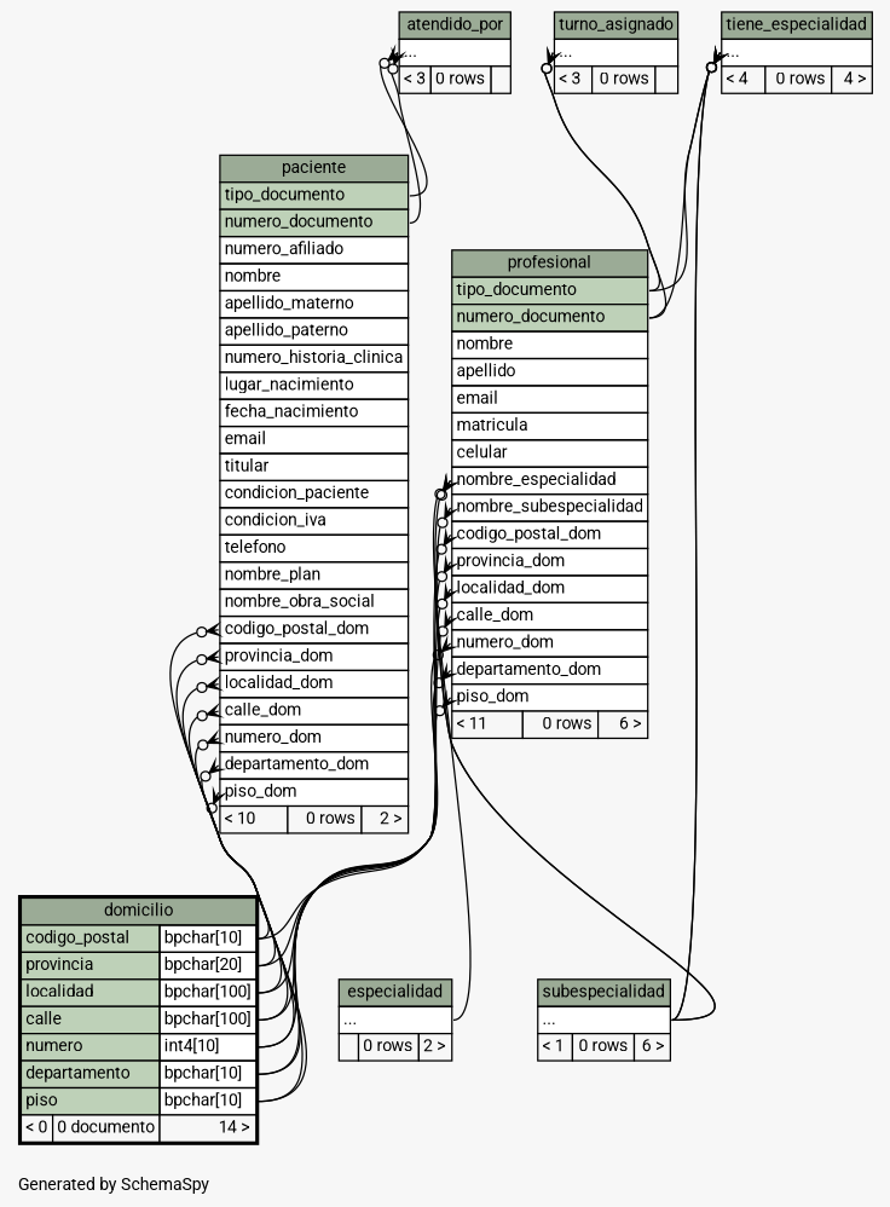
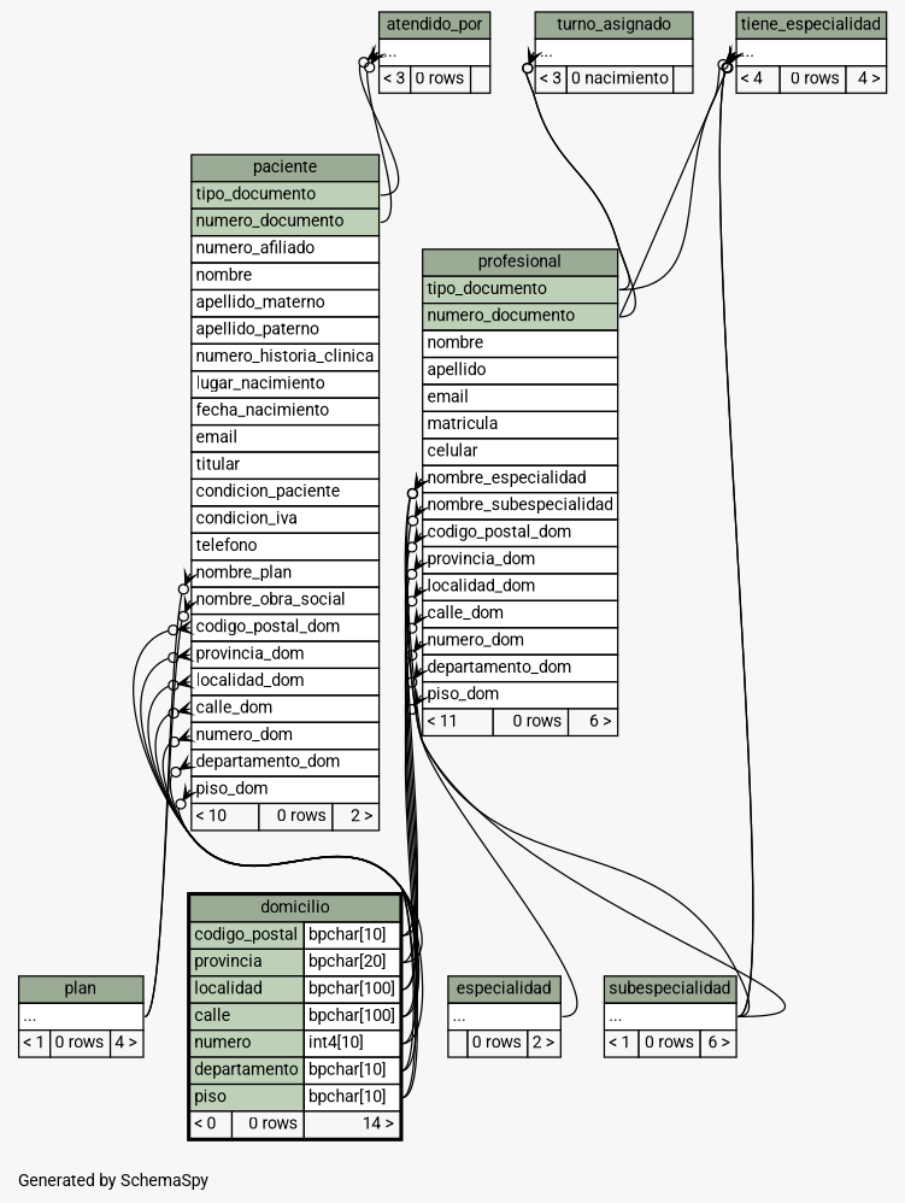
  digraph {
    bgcolor="#f7f7f7"
    fontname=Roboto
    fontsize=11
    label="\nGenerated by SchemaSpy"
    labeljust=l
    nodesep=0.18
    rankdir=TB
    ranksep=0.46
    node [fontname=Roboto fontsize=11 shape=plaintext]
    edge [arrowhead=none arrowsize=0.8 arrowtail=crowodot dir=back fontname=Roboto headport="elipses:e" tailport="elipses:w"]
    n1 [label=<     <TABLE BORDER="0" CELLBORDER="1" CELLSPACING="0" BGCOLOR="#ffffff">       <TR><TD COLSPAN="3" BGCOLOR="#9bab96" ALIGN="CENTER">atendido_por</TD></TR>       <TR><TD PORT="elipses" COLSPAN="3" ALIGN="LEFT">...</TD></TR>       <TR><TD ALIGN="LEFT" BGCOLOR="#f7f7f7">&lt; 3</TD><TD ALIGN="RIGHT" BGCOLOR="#f7f7f7">0 rows</TD><TD ALIGN="RIGHT" BGCOLOR="#f7f7f7">  </TD></TR>     </TABLE>>]
    n2 [label=<     <TABLE BORDER="0" CELLBORDER="1" CELLSPACING="0" BGCOLOR="#ffffff">       <TR><TD COLSPAN="3" BGCOLOR="#9bab96" ALIGN="CENTER">paciente</TD></TR>       <TR><TD PORT="tipo_documento" COLSPAN="3" BGCOLOR="#bed1b8" ALIGN="LEFT">tipo_documento</TD></TR>       <TR><TD PORT="numero_documento" COLSPAN="3" BGCOLOR="#bed1b8" ALIGN="LEFT">numero_documento</TD></TR>       <TR><TD PORT="numero_afiliado" COLSPAN="3" ALIGN="LEFT">numero_afiliado</TD></TR>       <TR><TD PORT="nombre" COLSPAN="3" ALIGN="LEFT">nombre</TD></TR>       <TR><TD PORT="apellido_materno" COLSPAN="3" ALIGN="LEFT">apellido_materno</TD></TR>       <TR><TD PORT="apellido_paterno" COLSPAN="3" ALIGN="LEFT">apellido_paterno</TD></TR>       <TR><TD PORT="numero_historia_clinica" COLSPAN="3" ALIGN="LEFT">numero_historia_clinica</TD></TR>       <TR><TD PORT="lugar_nacimiento" COLSPAN="3" ALIGN="LEFT">lugar_nacimiento</TD></TR>       <TR><TD PORT="fecha_nacimiento" COLSPAN="3" ALIGN="LEFT">fecha_nacimiento</TD></TR>       <TR><TD PORT="email" COLSPAN="3" ALIGN="LEFT">email</TD></TR>       <TR><TD PORT="titular" COLSPAN="3" ALIGN="LEFT">titular</TD></TR>       <TR><TD PORT="condicion_paciente" COLSPAN="3" ALIGN="LEFT">condicion_paciente</TD></TR>       <TR><TD PORT="condicion_iva" COLSPAN="3" ALIGN="LEFT">condicion_iva</TD></TR>       <TR><TD PORT="telefono" COLSPAN="3" ALIGN="LEFT">telefono</TD></TR>       <TR><TD PORT="nombre_plan" COLSPAN="3" ALIGN="LEFT">nombre_plan</TD></TR>       <TR><TD PORT="nombre_obra_social" COLSPAN="3" ALIGN="LEFT">nombre_obra_social</TD></TR>       <TR><TD PORT="codigo_postal_dom" COLSPAN="3" ALIGN="LEFT">codigo_postal_dom</TD></TR>       <TR><TD PORT="provincia_dom" COLSPAN="3" ALIGN="LEFT">provincia_dom</TD></TR>       <TR><TD PORT="localidad_dom" COLSPAN="3" ALIGN="LEFT">localidad_dom</TD></TR>       <TR><TD PORT="calle_dom" COLSPAN="3" ALIGN="LEFT">calle_dom</TD></TR>       <TR><TD PORT="numero_dom" COLSPAN="3" ALIGN="LEFT">numero_dom</TD></TR>       <TR><TD PORT="departamento_dom" COLSPAN="3" ALIGN="LEFT">departamento_dom</TD></TR>       <TR><TD PORT="piso_dom" COLSPAN="3" ALIGN="LEFT">piso_dom</TD></TR>       <TR><TD ALIGN="LEFT" BGCOLOR="#f7f7f7">&lt; 10</TD><TD ALIGN="RIGHT" BGCOLOR="#f7f7f7">0 rows</TD><TD ALIGN="RIGHT" BGCOLOR="#f7f7f7">2 &gt;</TD></TR>     </TABLE>>]
-   n3 [label=<     <TABLE BORDER="2" CELLBORDER="1" CELLSPACING="0" BGCOLOR="#ffffff">       <TR><TD COLSPAN="3" BGCOLOR="#9bab96" ALIGN="CENTER">domicilio</TD></TR>       <TR><TD PORT="codigo_postal" COLSPAN="2" BGCOLOR="#bed1b8" ALIGN="LEFT">codigo_postal</TD><TD PORT="codigo_postal.type" ALIGN="LEFT">bpchar[10]</TD></TR>       <TR><TD PORT="provincia" COLSPAN="2" BGCOLOR="#bed1b8" ALIGN="LEFT">provincia</TD><TD PORT="provincia.type" ALIGN="LEFT">bpchar[20]</TD></TR>       <TR><TD PORT="localidad" COLSPAN="2" BGCOLOR="#bed1b8" ALIGN="LEFT">localidad</TD><TD PORT="localidad.type" ALIGN="LEFT">bpchar[100]</TD></TR>       <TR><TD PORT="calle" COLSPAN="2" BGCOLOR="#bed1b8" ALIGN="LEFT">calle</TD><TD PORT="calle.type" ALIGN="LEFT">bpchar[100]</TD></TR>       <TR><TD PORT="numero" COLSPAN="2" BGCOLOR="#bed1b8" ALIGN="LEFT">numero</TD><TD PORT="numero.type" ALIGN="LEFT">int4[10]</TD></TR>       <TR><TD PORT="departamento" COLSPAN="2" BGCOLOR="#bed1b8" ALIGN="LEFT">departamento</TD><TD PORT="departamento.type" ALIGN="LEFT">bpchar[10]</TD></TR>       <TR><TD PORT="piso" COLSPAN="2" BGCOLOR="#bed1b8" ALIGN="LEFT">piso</TD><TD PORT="piso.type" ALIGN="LEFT">bpchar[10]</TD></TR>       <TR><TD ALIGN="LEFT" BGCOLOR="#f7f7f7">&lt; 0</TD><TD ALIGN="RIGHT" BGCOLOR="#f7f7f7">0 documento</TD><TD ALIGN="RIGHT" BGCOLOR="#f7f7f7">14 &gt;</TD></TR>     </TABLE>>]
+   n3 [label=<     <TABLE BORDER="2" CELLBORDER="1" CELLSPACING="0" BGCOLOR="#ffffff">       <TR><TD COLSPAN="3" BGCOLOR="#9bab96" ALIGN="CENTER">domicilio</TD></TR>       <TR><TD PORT="codigo_postal" COLSPAN="2" BGCOLOR="#bed1b8" ALIGN="LEFT">codigo_postal</TD><TD PORT="codigo_postal.type" ALIGN="LEFT">bpchar[10]</TD></TR>       <TR><TD PORT="provincia" COLSPAN="2" BGCOLOR="#bed1b8" ALIGN="LEFT">provincia</TD><TD PORT="provincia.type" ALIGN="LEFT">bpchar[20]</TD></TR>       <TR><TD PORT="localidad" COLSPAN="2" BGCOLOR="#bed1b8" ALIGN="LEFT">localidad</TD><TD PORT="localidad.type" ALIGN="LEFT">bpchar[100]</TD></TR>       <TR><TD PORT="calle" COLSPAN="2" BGCOLOR="#bed1b8" ALIGN="LEFT">calle</TD><TD PORT="calle.type" ALIGN="LEFT">bpchar[100]</TD></TR>       <TR><TD PORT="numero" COLSPAN="2" BGCOLOR="#bed1b8" ALIGN="LEFT">numero</TD><TD PORT="numero.type" ALIGN="LEFT">int4[10]</TD></TR>       <TR><TD PORT="departamento" COLSPAN="2" BGCOLOR="#bed1b8" ALIGN="LEFT">departamento</TD><TD PORT="departamento.type" ALIGN="LEFT">bpchar[10]</TD></TR>       <TR><TD PORT="piso" COLSPAN="2" BGCOLOR="#bed1b8" ALIGN="LEFT">piso</TD><TD PORT="piso.type" ALIGN="LEFT">bpchar[10]</TD></TR>       <TR><TD ALIGN="LEFT" BGCOLOR="#f7f7f7">&lt; 0</TD><TD ALIGN="RIGHT" BGCOLOR="#f7f7f7">0 rows</TD><TD ALIGN="RIGHT" BGCOLOR="#f7f7f7">14 &gt;</TD></TR>     </TABLE>>]
+   n4 [label=<     <TABLE BORDER="0" CELLBORDER="1" CELLSPACING="0" BGCOLOR="#ffffff">       <TR><TD COLSPAN="3" BGCOLOR="#9bab96" ALIGN="CENTER">plan</TD></TR>       <TR><TD PORT="elipses" COLSPAN="3" ALIGN="LEFT">...</TD></TR>       <TR><TD ALIGN="LEFT" BGCOLOR="#f7f7f7">&lt; 1</TD><TD ALIGN="RIGHT" BGCOLOR="#f7f7f7">0 rows</TD><TD ALIGN="RIGHT" BGCOLOR="#f7f7f7">4 &gt;</TD></TR>     </TABLE>>]
    n5 [label=<     <TABLE BORDER="0" CELLBORDER="1" CELLSPACING="0" BGCOLOR="#ffffff">       <TR><TD COLSPAN="3" BGCOLOR="#9bab96" ALIGN="CENTER">profesional</TD></TR>       <TR><TD PORT="tipo_documento" COLSPAN="3" BGCOLOR="#bed1b8" ALIGN="LEFT">tipo_documento</TD></TR>       <TR><TD PORT="numero_documento" COLSPAN="3" BGCOLOR="#bed1b8" ALIGN="LEFT">numero_documento</TD></TR>       <TR><TD PORT="nombre" COLSPAN="3" ALIGN="LEFT">nombre</TD></TR>       <TR><TD PORT="apellido" COLSPAN="3" ALIGN="LEFT">apellido</TD></TR>       <TR><TD PORT="email" COLSPAN="3" ALIGN="LEFT">email</TD></TR>       <TR><TD PORT="matricula" COLSPAN="3" ALIGN="LEFT">matricula</TD></TR>       <TR><TD PORT="celular" COLSPAN="3" ALIGN="LEFT">celular</TD></TR>       <TR><TD PORT="nombre_especialidad" COLSPAN="3" ALIGN="LEFT">nombre_especialidad</TD></TR>       <TR><TD PORT="nombre_subespecialidad" COLSPAN="3" ALIGN="LEFT">nombre_subespecialidad</TD></TR>       <TR><TD PORT="codigo_postal_dom" COLSPAN="3" ALIGN="LEFT">codigo_postal_dom</TD></TR>       <TR><TD PORT="provincia_dom" COLSPAN="3" ALIGN="LEFT">provincia_dom</TD></TR>       <TR><TD PORT="localidad_dom" COLSPAN="3" ALIGN="LEFT">localidad_dom</TD></TR>       <TR><TD PORT="calle_dom" COLSPAN="3" ALIGN="LEFT">calle_dom</TD></TR>       <TR><TD PORT="numero_dom" COLSPAN="3" ALIGN="LEFT">numero_dom</TD></TR>       <TR><TD PORT="departamento_dom" COLSPAN="3" ALIGN="LEFT">departamento_dom</TD></TR>       <TR><TD PORT="piso_dom" COLSPAN="3" ALIGN="LEFT">piso_dom</TD></TR>       <TR><TD ALIGN="LEFT" BGCOLOR="#f7f7f7">&lt; 11</TD><TD ALIGN="RIGHT" BGCOLOR="#f7f7f7">0 rows</TD><TD ALIGN="RIGHT" BGCOLOR="#f7f7f7">6 &gt;</TD></TR>     </TABLE>>]
    n6 [label=<     <TABLE BORDER="0" CELLBORDER="1" CELLSPACING="0" BGCOLOR="#ffffff">       <TR><TD COLSPAN="3" BGCOLOR="#9bab96" ALIGN="CENTER">especialidad</TD></TR>       <TR><TD PORT="elipses" COLSPAN="3" ALIGN="LEFT">...</TD></TR>       <TR><TD ALIGN="LEFT" BGCOLOR="#f7f7f7">  </TD><TD ALIGN="RIGHT" BGCOLOR="#f7f7f7">0 rows</TD><TD ALIGN="RIGHT" BGCOLOR="#f7f7f7">2 &gt;</TD></TR>     </TABLE>>]
    n7 [label=<     <TABLE BORDER="0" CELLBORDER="1" CELLSPACING="0" BGCOLOR="#ffffff">       <TR><TD COLSPAN="3" BGCOLOR="#9bab96" ALIGN="CENTER">subespecialidad</TD></TR>       <TR><TD PORT="elipses" COLSPAN="3" ALIGN="LEFT">...</TD></TR>       <TR><TD ALIGN="LEFT" BGCOLOR="#f7f7f7">&lt; 1</TD><TD ALIGN="RIGHT" BGCOLOR="#f7f7f7">0 rows</TD><TD ALIGN="RIGHT" BGCOLOR="#f7f7f7">6 &gt;</TD></TR>     </TABLE>>]
    n8 [label=<     <TABLE BORDER="0" CELLBORDER="1" CELLSPACING="0" BGCOLOR="#ffffff">       <TR><TD COLSPAN="3" BGCOLOR="#9bab96" ALIGN="CENTER">tiene_especialidad</TD></TR>       <TR><TD PORT="elipses" COLSPAN="3" ALIGN="LEFT">...</TD></TR>       <TR><TD ALIGN="LEFT" BGCOLOR="#f7f7f7">&lt; 4</TD><TD ALIGN="RIGHT" BGCOLOR="#f7f7f7">0 rows</TD><TD ALIGN="RIGHT" BGCOLOR="#f7f7f7">4 &gt;</TD></TR>     </TABLE>>]
-   n9 [label=<     <TABLE BORDER="0" CELLBORDER="1" CELLSPACING="0" BGCOLOR="#ffffff">       <TR><TD COLSPAN="3" BGCOLOR="#9bab96" ALIGN="CENTER">turno_asignado</TD></TR>       <TR><TD PORT="elipses" COLSPAN="3" ALIGN="LEFT">...</TD></TR>       <TR><TD ALIGN="LEFT" BGCOLOR="#f7f7f7">&lt; 3</TD><TD ALIGN="RIGHT" BGCOLOR="#f7f7f7">0 rows</TD><TD ALIGN="RIGHT" BGCOLOR="#f7f7f7">  </TD></TR>     </TABLE>>]
+   n9 [label=<     <TABLE BORDER="0" CELLBORDER="1" CELLSPACING="0" BGCOLOR="#ffffff">       <TR><TD COLSPAN="3" BGCOLOR="#9bab96" ALIGN="CENTER">turno_asignado</TD></TR>       <TR><TD PORT="elipses" COLSPAN="3" ALIGN="LEFT">...</TD></TR>       <TR><TD ALIGN="LEFT" BGCOLOR="#f7f7f7">&lt; 3</TD><TD ALIGN="RIGHT" BGCOLOR="#f7f7f7">0 nacimiento</TD><TD ALIGN="RIGHT" BGCOLOR="#f7f7f7">  </TD></TR>     </TABLE>>]
    n1 -> n2 [headport="numero_documento:e"]
    n1 -> n2 [headport="tipo_documento:e"]
    n2 -> n3 [headport="calle.type:e" tailport="calle_dom:w"]
    n2 -> n3 [headport="codigo_postal.type:e" tailport="codigo_postal_dom:w"]
    n2 -> n3 [headport="departamento.type:e" tailport="departamento_dom:w"]
    n2 -> n3 [headport="localidad.type:e" tailport="localidad_dom:w"]
    n2 -> n3 [headport="numero.type:e" tailport="numero_dom:w"]
    n2 -> n3 [headport="piso.type:e" tailport="piso_dom:w"]
    n2 -> n3 [headport="provincia.type:e" tailport="provincia_dom:w"]
+   n2 -> n4 [tailport="nombre_obra_social:w"]
+   n2 -> n4 [tailport="nombre_plan:w"]
    n5 -> n3 [headport="calle.type:e" tailport="calle_dom:w"]
    n5 -> n3 [headport="codigo_postal.type:e" tailport="codigo_postal_dom:w"]
    n5 -> n3 [headport="departamento.type:e" tailport="departamento_dom:w"]
    n5 -> n3 [headport="localidad.type:e" tailport="localidad_dom:w"]
    n5 -> n3 [headport="numero.type:e" tailport="numero_dom:w"]
    n5 -> n3 [headport="piso.type:e" tailport="piso_dom:w"]
    n5 -> n3 [headport="provincia.type:e" tailport="provincia_dom:w"]
    n5 -> n6 [tailport="nombre_especialidad:w"]
    n5 -> n7 [tailport="nombre_especialidad:w"]
    n5 -> n7 [tailport="nombre_subespecialidad:w"]
    n8 -> n5 [headport="numero_documento:e"]
    n8 -> n5 [headport="tipo_documento:e"]
    n8 -> n7
    n8 -> n7
    n9 -> n5 [headport="numero_documento:e"]
    n9 -> n5 [headport="tipo_documento:e"]
  }
